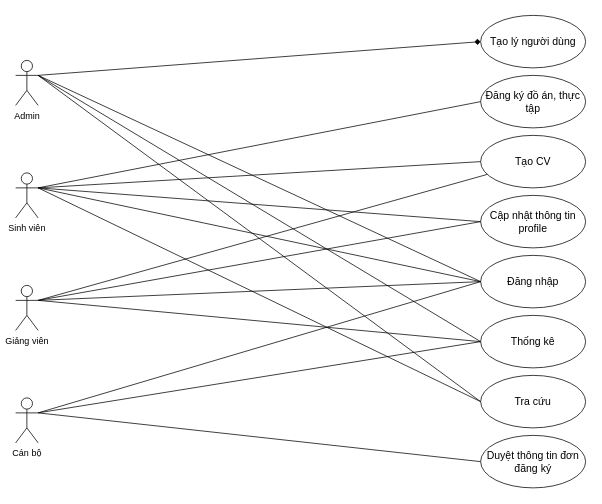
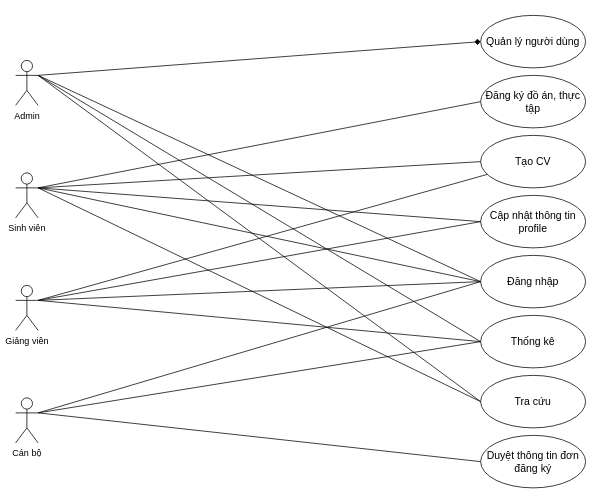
  <mxCell id="0" />
  <mxCell id="1" parent="0" />
  <mxCell id="2" value="Sinh viên" style="shape=umlActor;verticalLabelPosition=bottom;verticalAlign=top;html=1;outlineConnect=0;" parent="1" vertex="1"><mxGeometry x="20" y="230" width="30" height="60" as="geometry" /></mxCell>
  <mxCell id="3" value="Giảng viên" style="shape=umlActor;verticalLabelPosition=bottom;verticalAlign=top;html=1;outlineConnect=0;" parent="1" vertex="1"><mxGeometry x="20" y="380" width="30" height="60" as="geometry" /></mxCell>
  <mxCell id="4" value="Admin" style="shape=umlActor;verticalLabelPosition=bottom;verticalAlign=top;html=1;outlineConnect=0;" parent="1" vertex="1"><mxGeometry x="20" y="80" width="30" height="60" as="geometry" /></mxCell>
  <mxCell id="5" value="Cán bộ" style="shape=umlActor;verticalLabelPosition=bottom;verticalAlign=top;html=1;outlineConnect=0;" parent="1" vertex="1"><mxGeometry x="20" y="530" width="30" height="60" as="geometry" /></mxCell>
  <mxCell id="6" value="Cập nhật thông tin profile" style="ellipse;whiteSpace=wrap;html=1;strokeWidth=1;fontSize=14;" parent="1" vertex="1"><mxGeometry x="640" y="260" width="140" height="70" as="geometry" /></mxCell>
  <mxCell id="7" value="Đăng nhập" style="ellipse;whiteSpace=wrap;html=1;strokeWidth=1;fontSize=14;" parent="1" vertex="1"><mxGeometry x="640" y="340" width="140" height="70" as="geometry" /></mxCell>
  <mxCell id="8" value="Thống kê" style="ellipse;whiteSpace=wrap;html=1;strokeWidth=1;fontSize=14;" parent="1" vertex="1"><mxGeometry x="640" y="420" width="140" height="70" as="geometry" /></mxCell>
  <mxCell id="9" value="Tra cứu" style="ellipse;whiteSpace=wrap;html=1;strokeWidth=1;fontSize=14;" parent="1" vertex="1"><mxGeometry x="640" y="500" width="140" height="70" as="geometry" /></mxCell>
- <mxCell id="10" value="Tạo lý người dùng" style="ellipse;whiteSpace=wrap;html=1;strokeWidth=1;fontSize=14;" parent="1" vertex="1"><mxGeometry x="640" width="140" height="70" as="geometry" y="20" /></mxCell>
+ <mxCell id="10" value="Quản lý người dùng" style="ellipse;whiteSpace=wrap;html=1;strokeWidth=1;fontSize=14;" parent="1" vertex="1"><mxGeometry x="640" width="140" height="70" as="geometry" y="20" /></mxCell>
  <mxCell id="11" value="Tạo CV" style="ellipse;whiteSpace=wrap;html=1;strokeWidth=1;fontSize=14;" parent="1" vertex="1"><mxGeometry x="640" y="180" width="140" height="70" as="geometry" /></mxCell>
  <mxCell id="12" value="Đăng ký đồ án, thực tập" style="ellipse;whiteSpace=wrap;html=1;strokeWidth=1;fontSize=14;" parent="1" vertex="1"><mxGeometry x="640" y="100" width="140" height="70" as="geometry" /></mxCell>
  <mxCell id="13" value="" style="endArrow=diamond;html=1;rounded=0;entryX=0;entryY=0.5;entryDx=0;entryDy=0;exitX=1;exitY=0.333;exitDx=0;exitDy=0;exitPerimeter=0;" parent="1" source="4" target="10" edge="1"><mxGeometry width="50" height="50" relative="1" as="geometry"><mxPoint x="150" y="190" as="sourcePoint" /><mxPoint x="290" y="110" as="targetPoint" /></mxGeometry></mxCell>
  <mxCell id="14" value="" style="endArrow=none;html=1;rounded=0;entryX=0;entryY=0.5;entryDx=0;entryDy=0;exitX=1;exitY=0.333;exitDx=0;exitDy=0;exitPerimeter=0;" parent="1" source="4" target="7" edge="1"><mxGeometry width="50" height="50" relative="1" as="geometry"><mxPoint x="150" y="190" as="sourcePoint" /><mxPoint x="440" y="85" as="targetPoint" /></mxGeometry></mxCell>
  <mxCell id="15" value="" style="endArrow=none;html=1;rounded=0;entryX=0;entryY=0.5;entryDx=0;entryDy=0;exitX=1;exitY=0.333;exitDx=0;exitDy=0;exitPerimeter=0;" parent="1" source="4" target="8" edge="1"><mxGeometry width="50" height="50" relative="1" as="geometry"><mxPoint x="270" y="180" as="sourcePoint" /><mxPoint x="440" y="675" as="targetPoint" /></mxGeometry></mxCell>
  <mxCell id="16" value="" style="endArrow=none;html=1;rounded=0;entryX=0;entryY=0.5;entryDx=0;entryDy=0;exitX=1;exitY=0.333;exitDx=0;exitDy=0;exitPerimeter=0;" parent="1" source="4" target="9" edge="1"><mxGeometry width="50" height="50" relative="1" as="geometry"><mxPoint x="150" y="190" as="sourcePoint" /><mxPoint x="440" y="805" as="targetPoint" /></mxGeometry></mxCell>
  <mxCell id="17" value="" style="endArrow=none;html=1;rounded=0;entryX=0;entryY=0.5;entryDx=0;entryDy=0;exitX=1;exitY=0.333;exitDx=0;exitDy=0;exitPerimeter=0;" parent="1" source="2" target="12" edge="1"><mxGeometry width="50" height="50" relative="1" as="geometry"><mxPoint x="160" y="200" as="sourcePoint" /><mxPoint x="440" y="85" as="targetPoint" /></mxGeometry></mxCell>
  <mxCell id="18" value="" style="endArrow=none;html=1;rounded=0;entryX=0;entryY=0.5;entryDx=0;entryDy=0;exitX=1;exitY=0.333;exitDx=0;exitDy=0;exitPerimeter=0;" parent="1" source="2" target="11" edge="1"><mxGeometry width="50" height="50" relative="1" as="geometry"><mxPoint x="160" y="420" as="sourcePoint" /><mxPoint x="440" y="195" as="targetPoint" /></mxGeometry></mxCell>
  <mxCell id="19" value="" style="endArrow=none;html=1;rounded=0;entryX=0;entryY=0.5;entryDx=0;entryDy=0;exitX=1;exitY=0.333;exitDx=0;exitDy=0;exitPerimeter=0;" parent="1" source="2" target="6" edge="1"><mxGeometry width="50" height="50" relative="1" as="geometry"><mxPoint x="160" y="420" as="sourcePoint" /><mxPoint x="440" y="315" as="targetPoint" /></mxGeometry></mxCell>
  <mxCell id="20" value="" style="endArrow=none;html=1;rounded=0;entryX=0;entryY=0.5;entryDx=0;entryDy=0;exitX=1;exitY=0.333;exitDx=0;exitDy=0;exitPerimeter=0;" parent="1" source="3" target="6" edge="1"><mxGeometry width="50" height="50" relative="1" as="geometry"><mxPoint x="160" y="640" as="sourcePoint" /><mxPoint x="440" y="545" as="targetPoint" /></mxGeometry></mxCell>
  <mxCell id="21" value="" style="endArrow=none;html=1;rounded=0;entryX=0;entryY=0.5;entryDx=0;entryDy=0;exitX=1;exitY=0.333;exitDx=0;exitDy=0;exitPerimeter=0;" parent="1" source="2" target="9" edge="1"><mxGeometry width="50" height="50" relative="1" as="geometry"><mxPoint x="160" y="640" as="sourcePoint" /><mxPoint x="440" y="435" as="targetPoint" /></mxGeometry></mxCell>
  <mxCell id="22" value="" style="endArrow=none;html=1;rounded=0;entryX=0;entryY=0.5;entryDx=0;entryDy=0;exitX=1;exitY=0.333;exitDx=0;exitDy=0;exitPerimeter=0;" parent="1" source="3" target="8" edge="1"><mxGeometry width="50" height="50" relative="1" as="geometry"><mxPoint x="150" y="590" as="sourcePoint" /><mxPoint x="440" y="940" as="targetPoint" /></mxGeometry></mxCell>
  <mxCell id="23" value="" style="endArrow=none;html=1;rounded=0;entryX=0;entryY=0.5;entryDx=0;entryDy=0;exitX=1;exitY=0.333;exitDx=0;exitDy=0;exitPerimeter=0;" parent="1" source="5" target="8" edge="1"><mxGeometry width="50" height="50" relative="1" as="geometry"><mxPoint x="160" y="640" as="sourcePoint" /><mxPoint x="440" y="805" as="targetPoint" /></mxGeometry></mxCell>
  <mxCell id="24" value="" style="endArrow=none;html=1;rounded=0;exitX=1;exitY=0.333;exitDx=0;exitDy=0;exitPerimeter=0;" parent="1" source="3" target="11" edge="1"><mxGeometry width="50" height="50" relative="1" as="geometry"><mxPoint x="90" y="630" as="sourcePoint" /><mxPoint x="440" y="805" as="targetPoint" /></mxGeometry></mxCell>
  <mxCell id="25" value="" style="endArrow=none;html=1;rounded=0;entryX=0;entryY=0.5;entryDx=0;entryDy=0;exitX=1;exitY=0.333;exitDx=0;exitDy=0;exitPerimeter=0;" parent="1" source="5" target="7" edge="1"><mxGeometry width="50" height="50" relative="1" as="geometry"><mxPoint x="150" y="820" as="sourcePoint" /><mxPoint x="440" y="940" as="targetPoint" /></mxGeometry></mxCell>
  <mxCell id="26" value="" style="endArrow=none;html=1;rounded=0;exitX=1;exitY=0.333;exitDx=0;exitDy=0;exitPerimeter=0;entryX=0;entryY=0.5;entryDx=0;entryDy=0;" parent="1" source="3" target="7" edge="1"><mxGeometry width="50" height="50" relative="1" as="geometry"><mxPoint x="160" y="830" as="sourcePoint" /><mxPoint x="430" y="730" as="targetPoint" /></mxGeometry></mxCell>
  <mxCell id="27" value="" style="endArrow=none;html=1;rounded=0;entryX=0;entryY=0.5;entryDx=0;entryDy=0;exitX=1;exitY=0.333;exitDx=0;exitDy=0;exitPerimeter=0;" parent="1" source="2" target="7" edge="1"><mxGeometry width="50" height="50" relative="1" as="geometry"><mxPoint x="160" y="420" as="sourcePoint" /><mxPoint x="440" y="940" as="targetPoint" /></mxGeometry></mxCell>
  <mxCell id="28" value="Duyệt thông tin đơn đăng ký" style="ellipse;whiteSpace=wrap;html=1;strokeWidth=1;fontSize=14;" parent="1" vertex="1"><mxGeometry x="640" y="580" width="140" height="70" as="geometry" /></mxCell>
  <mxCell id="29" value="" style="endArrow=none;html=1;rounded=0;entryX=0;entryY=0.5;entryDx=0;entryDy=0;exitX=1;exitY=0.333;exitDx=0;exitDy=0;exitPerimeter=0;" parent="1" source="5" target="28" edge="1"><mxGeometry width="50" height="50" relative="1" as="geometry"><mxPoint x="170" y="750" as="sourcePoint" /><mxPoint x="570" y="765" as="targetPoint" /></mxGeometry></mxCell>
